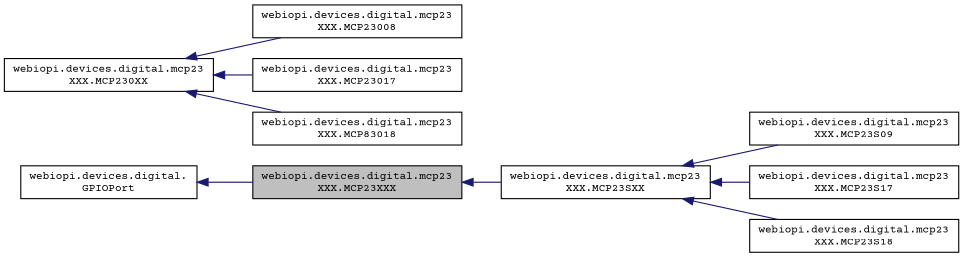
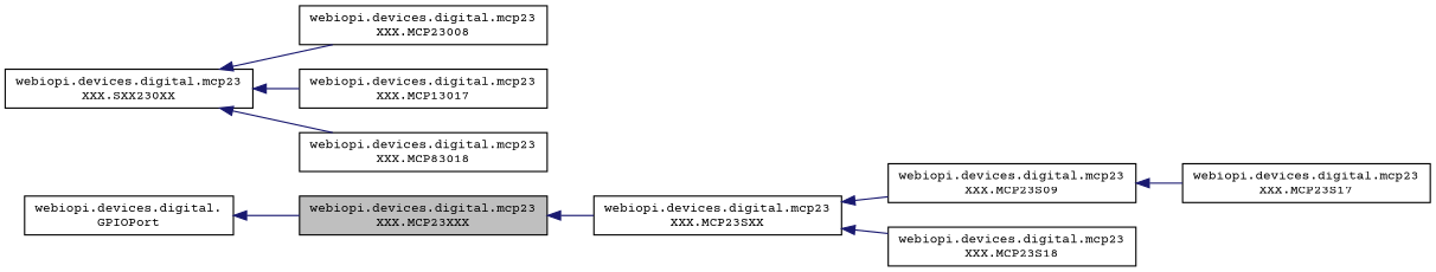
  digraph {
    fontname="Courier Prime"
    rankdir=LR
    node [color=black fillcolor=white fontname="Courier Prime" fontsize=10 shape=record style=filled]
    edge [color=midnightblue dir=back fontname="Courier Prime" fontsize=10 labelfontname=Helvetica labelfontsize=10 style=solid]
    n1 [fillcolor=grey75 fontcolor=black height=0.2 label="webiopi.devices.digital.mcp23\lXXX.MCP23XXX" width=0.4]
    n2 [height=0.2 label="webiopi.devices.digital.mcp23\lXXX.MCP23SXX" width=0.4]
-   n3 [height=0.2 label="webiopi.devices.digital.mcp23\lXXX.MCP230XX" width=0.4]
+   n3 [height=0.2 label="webiopi.devices.digital.mcp23\lXXX.SXX230XX" width=0.4]
    n4 [height=0.2 label="webiopi.devices.digital.mcp23\lXXX.MCP23008" width=0.4]
-   n5 [height=0.2 label="webiopi.devices.digital.mcp23\lXXX.MCP23017" width=0.4]
+   n5 [height=0.2 label="webiopi.devices.digital.mcp23\lXXX.MCP13017" width=0.4]
    n6 [height=0.2 label="webiopi.devices.digital.mcp23\lXXX.MCP83018" width=0.4]
    n7 [height=0.2 label="webiopi.devices.digital.mcp23\lXXX.MCP23S09" width=0.4]
    n8 [height=0.2 label="webiopi.devices.digital.mcp23\lXXX.MCP23S17" width=0.4]
    n9 [height=0.2 label="webiopi.devices.digital.mcp23\lXXX.MCP23S18" width=0.4]
    n10 [height=0.2 label="webiopi.devices.digital.\lGPIOPort" width=0.4]
    n1 -> n2
    n2 -> n7
-   n2 -> n8
+   n7 -> n8
    n2 -> n9
    n3 -> n4
    n3 -> n5
    n3 -> n6
    n10 -> n1
  }
